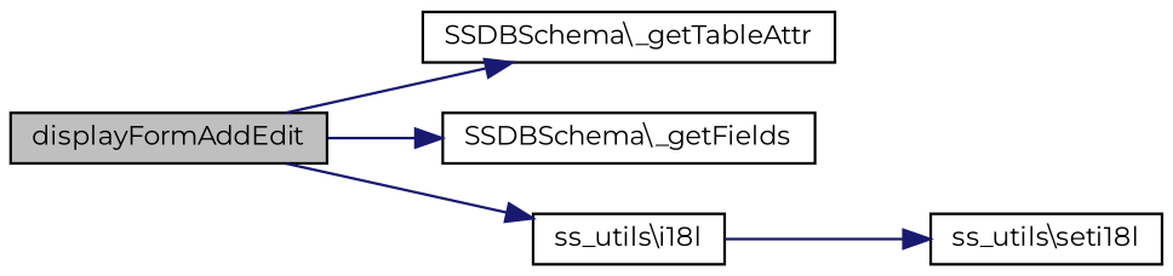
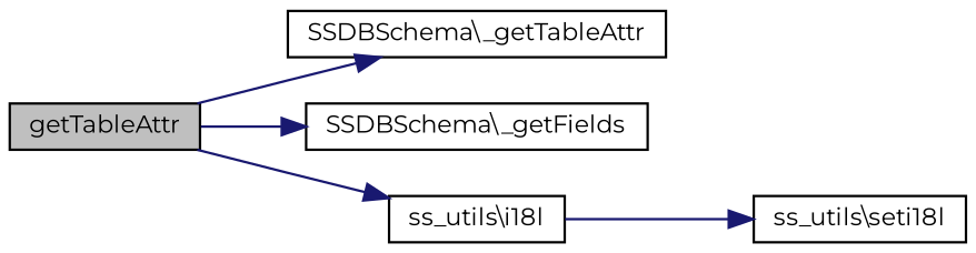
  digraph {
    rankdir=LR
    fontname=Montserrat
    node [color=black fillcolor=white fontname=Montserrat fontsize=10 shape=record style=filled]
    edge [color=midnightblue fontname=Montserrat fontsize=10 labelfontname=Helvetica labelfontsize=10 style=solid]
-   n1 [fillcolor=grey75 fontcolor=black height=0.2 label=displayFormAddEdit width=0.4]
+   n1 [fillcolor=grey75 fontcolor=black height=0.2 label=getTableAttr width=0.4]
    n2 [height=0.2 label="SSDBSchema\\_getTableAttr" width=0.4]
    n3 [height=0.2 label="SSDBSchema\\_getFields" width=0.4]
    n4 [height=0.2 label="ss_utils\\i18l" width=0.4]
    n5 [height=0.2 label="ss_utils\\seti18l" width=0.4]
    n1 -> n2
    n1 -> n3
    n1 -> n4
    n4 -> n5
  }
